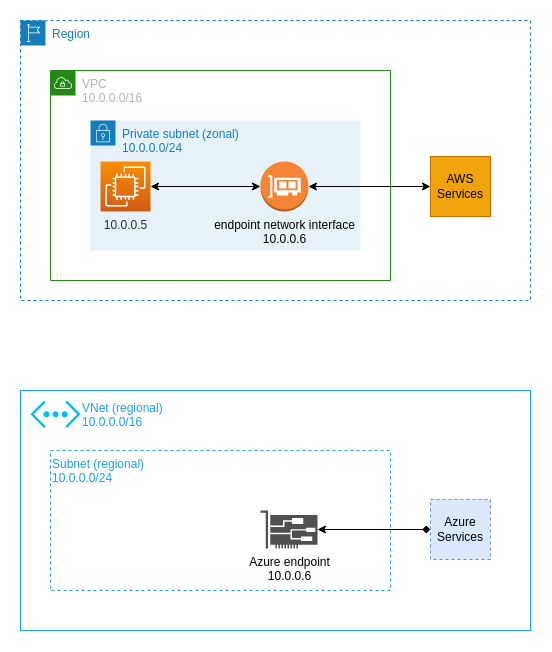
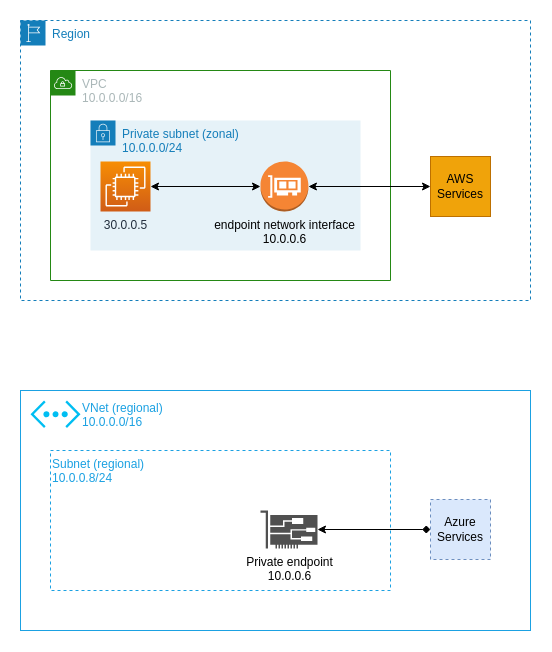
  <mxCell id="0" />
  <mxCell id="1" parent="0" />
  <mxCell id="2" value="Region" style="points=[[0,0],[0.25,0],[0.5,0],[0.75,0],[1,0],[1,0.25],[1,0.5],[1,0.75],[1,1],[0.75,1],[0.5,1],[0.25,1],[0,1],[0,0.75],[0,0.5],[0,0.25]];outlineConnect=0;gradientColor=none;html=1;whiteSpace=wrap;fontSize=12;fontStyle=0;container=1;pointerEvents=0;collapsible=0;recursiveResize=0;shape=mxgraph.aws4.group;grIcon=mxgraph.aws4.group_region;strokeColor=#147EBA;fillColor=none;verticalAlign=top;align=left;spacingLeft=30;fontColor=#147EBA;dashed=1;" vertex="1" parent="1"><mxGeometry x="20" y="20" width="510" height="280" as="geometry" /></mxCell>
  <mxCell id="3" value="VPC&lt;br&gt;10.0.0.0/16" style="points=[[0,0],[0.25,0],[0.5,0],[0.75,0],[1,0],[1,0.25],[1,0.5],[1,0.75],[1,1],[0.75,1],[0.5,1],[0.25,1],[0,1],[0,0.75],[0,0.5],[0,0.25]];outlineConnect=0;gradientColor=none;html=1;whiteSpace=wrap;fontSize=12;fontStyle=0;container=1;pointerEvents=0;collapsible=0;recursiveResize=0;shape=mxgraph.aws4.group;grIcon=mxgraph.aws4.group_vpc;strokeColor=#248814;fillColor=none;verticalAlign=top;align=left;spacingLeft=30;fontColor=#AAB7B8;dashed=0;" vertex="1" parent="2"><mxGeometry x="30" y="50" width="340" height="210" as="geometry" /></mxCell>
  <mxCell id="4" value="Private subnet (zonal)&lt;br&gt;10.0.0.0/24" style="points=[[0,0],[0.25,0],[0.5,0],[0.75,0],[1,0],[1,0.25],[1,0.5],[1,0.75],[1,1],[0.75,1],[0.5,1],[0.25,1],[0,1],[0,0.75],[0,0.5],[0,0.25]];outlineConnect=0;gradientColor=none;html=1;whiteSpace=wrap;fontSize=12;fontStyle=0;container=1;pointerEvents=0;collapsible=0;recursiveResize=0;shape=mxgraph.aws4.group;grIcon=mxgraph.aws4.group_security_group;grStroke=0;strokeColor=#147EBA;fillColor=#E6F2F8;verticalAlign=top;align=left;spacingLeft=30;fontColor=#147EBA;dashed=0;" vertex="1" parent="3"><mxGeometry x="40" y="50" width="270" height="130" as="geometry" /></mxCell>
  <mxCell id="5" value="endpoint network interface&lt;br&gt;10.0.0.6" style="outlineConnect=0;dashed=0;verticalLabelPosition=bottom;verticalAlign=top;align=center;html=1;shape=mxgraph.aws3.elastic_network_interface;fillColor=#F58534;gradientColor=none;" vertex="1" parent="4"><mxGeometry x="170" y="41" width="47.92" height="50" as="geometry" /></mxCell>
  <mxCell id="6" style="edgeStyle=orthogonalEdgeStyle;rounded=0;orthogonalLoop=1;jettySize=auto;html=1;entryX=0;entryY=0.5;entryDx=0;entryDy=0;entryPerimeter=0;startArrow=classic;startFill=1;" edge="1" parent="4" source="7" target="5"><mxGeometry relative="1" as="geometry" /></mxCell>
- <mxCell id="7" value="10.0.0.5" style="sketch=0;points=[[0,0,0],[0.25,0,0],[0.5,0,0],[0.75,0,0],[1,0,0],[0,1,0],[0.25,1,0],[0.5,1,0],[0.75,1,0],[1,1,0],[0,0.25,0],[0,0.5,0],[0,0.75,0],[1,0.25,0],[1,0.5,0],[1,0.75,0]];outlineConnect=0;fontColor=#232F3E;gradientColor=#F78E04;gradientDirection=north;fillColor=#D05C17;strokeColor=#ffffff;dashed=0;verticalLabelPosition=bottom;verticalAlign=top;align=center;html=1;fontSize=12;fontStyle=0;aspect=fixed;shape=mxgraph.aws4.resourceIcon;resIcon=mxgraph.aws4.ec2;" vertex="1" parent="4"><mxGeometry x="10" y="41" width="50" height="50" as="geometry" /></mxCell>
+ <mxCell id="7" value="30.0.0.5" style="sketch=0;points=[[0,0,0],[0.25,0,0],[0.5,0,0],[0.75,0,0],[1,0,0],[0,1,0],[0.25,1,0],[0.5,1,0],[0.75,1,0],[1,1,0],[0,0.25,0],[0,0.5,0],[0,0.75,0],[1,0.25,0],[1,0.5,0],[1,0.75,0]];outlineConnect=0;fontColor=#232F3E;gradientColor=#F78E04;gradientDirection=north;fillColor=#D05C17;strokeColor=#ffffff;dashed=0;verticalLabelPosition=bottom;verticalAlign=top;align=center;html=1;fontSize=12;fontStyle=0;aspect=fixed;shape=mxgraph.aws4.resourceIcon;resIcon=mxgraph.aws4.ec2;" vertex="1" parent="4"><mxGeometry x="10" y="41" width="50" height="50" as="geometry" /></mxCell>
  <mxCell id="8" value="AWS Services" style="rounded=0;whiteSpace=wrap;html=1;fillColor=#f0a30a;strokeColor=#BD7000;fontColor=#000000;" vertex="1" parent="2"><mxGeometry x="410" y="136" width="60" height="60" as="geometry" /></mxCell>
  <mxCell id="9" style="edgeStyle=orthogonalEdgeStyle;rounded=0;orthogonalLoop=1;jettySize=auto;html=1;entryX=0;entryY=0.5;entryDx=0;entryDy=0;startArrow=classic;startFill=1;" edge="1" parent="2" source="5" target="8"><mxGeometry relative="1" as="geometry" /></mxCell>
  <mxCell id="10" value="" style="rounded=0;whiteSpace=wrap;html=1;fillColor=none;strokeColor=#1BA1E2;fontColor=#ffffff;" vertex="1" parent="1"><mxGeometry x="20" y="390" width="510" height="240" as="geometry" /></mxCell>
  <mxCell id="11" value="VNet (regional)&#10;10.0.0.0/16" style="verticalLabelPosition=middle;verticalAlign=middle;align=left;strokeColor=none;fillColor=#00BEF2;shape=mxgraph.azure.virtual_network;pointerEvents=1;sketch=0;fontColor=#1BA1E2;labelPosition=right;" vertex="1" parent="1"><mxGeometry x="30" y="400" width="50" height="27.5" as="geometry" /></mxCell>
- <mxCell id="12" value="&lt;font color=&quot;#1ba1e2&quot;&gt;Subnet (regional)&lt;br&gt;10.0.0.0/24&lt;br&gt;&lt;/font&gt;" style="rounded=0;whiteSpace=wrap;html=1;fillColor=none;strokeColor=#1BA1E2;fontColor=#ffffff;dashed=1;verticalAlign=top;align=left;" vertex="1" parent="1"><mxGeometry x="50" y="450" width="340" height="140" as="geometry" /></mxCell>
+ <mxCell id="12" value="&lt;font color=&quot;#1ba1e2&quot;&gt;Subnet (regional)&lt;br&gt;10.0.0.8/24&lt;br&gt;&lt;/font&gt;" style="rounded=0;whiteSpace=wrap;html=1;fillColor=none;strokeColor=#1BA1E2;fontColor=#ffffff;dashed=1;verticalAlign=top;align=left;" vertex="1" parent="1"><mxGeometry x="50" y="450" width="340" height="140" as="geometry" /></mxCell>
  <mxCell id="13" style="edgeStyle=orthogonalEdgeStyle;rounded=0;orthogonalLoop=1;jettySize=auto;html=1;entryX=0;entryY=0.5;entryDx=0;entryDy=0;fontColor=#000000;startArrow=classic;startFill=1;endArrow=diamond;" edge="1" parent="1" source="14" target="15"><mxGeometry relative="1" as="geometry" /></mxCell>
- <mxCell id="14" value="&lt;font color=&quot;#000000&quot;&gt;Azure endpoint&lt;br&gt;10.0.0.6&lt;/font&gt;" style="sketch=0;pointerEvents=1;shadow=0;dashed=0;html=1;strokeColor=none;fillColor=#505050;labelPosition=center;verticalLabelPosition=bottom;verticalAlign=top;outlineConnect=0;align=center;shape=mxgraph.office.devices.nic;fontColor=#1BA1E2;" vertex="1" parent="1"><mxGeometry x="260" y="510" width="57" height="38" as="geometry" /></mxCell>
+ <mxCell id="14" value="&lt;font color=&quot;#000000&quot;&gt;Private endpoint&lt;br&gt;10.0.0.6&lt;/font&gt;" style="sketch=0;pointerEvents=1;shadow=0;dashed=0;html=1;strokeColor=none;fillColor=#505050;labelPosition=center;verticalLabelPosition=bottom;verticalAlign=top;outlineConnect=0;align=center;shape=mxgraph.office.devices.nic;fontColor=#1BA1E2;" vertex="1" parent="1"><mxGeometry x="260" y="510" width="57" height="38" as="geometry" /></mxCell>
  <mxCell id="15" value="Azure&lt;br&gt;Services" style="rounded=0;whiteSpace=wrap;html=1;fillColor=#dae8fc;strokeColor=#6c8ebf;dashed=1;" vertex="1" parent="1"><mxGeometry x="430" y="499" width="60" height="60" as="geometry" /></mxCell>
